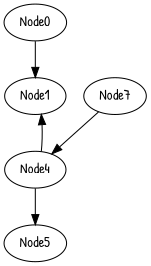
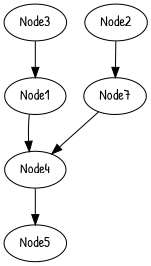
  digraph {
    fontname="Patrick Hand"
    node [fontname="Patrick Hand"]
    edge [fontname="Patrick Hand"]
-   Node0
+   Node0 [label=Node3]
    Node1
    Node4
    Node5
    n5 [label=Node7]
+   Node2
    Node0 -> Node1
-   Node4 -> Node1
+   Node1 -> Node4
    Node4 -> Node5
    n5 -> Node4
+   Node2 -> n5
  }
